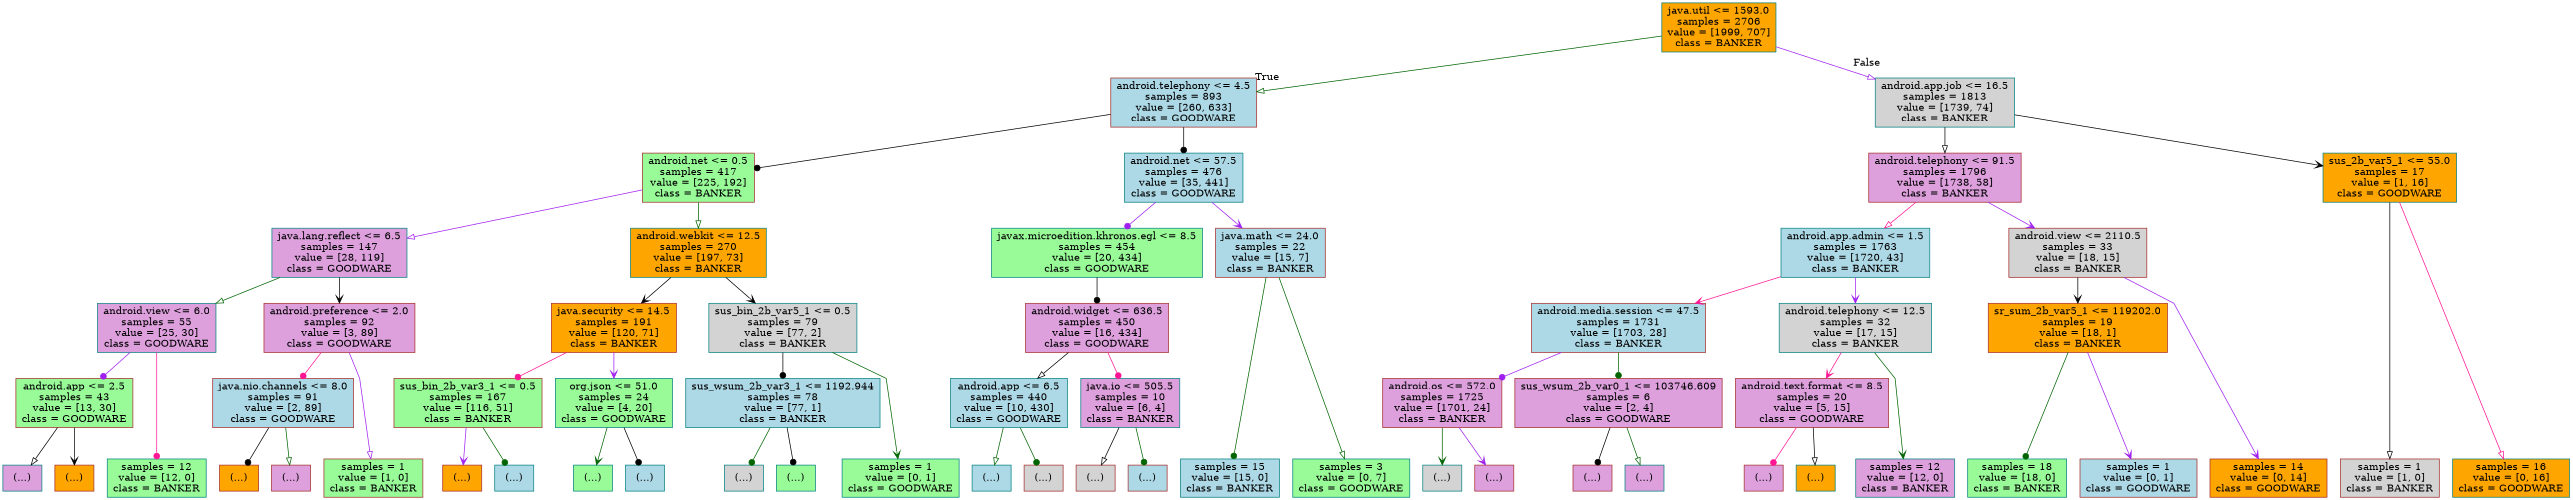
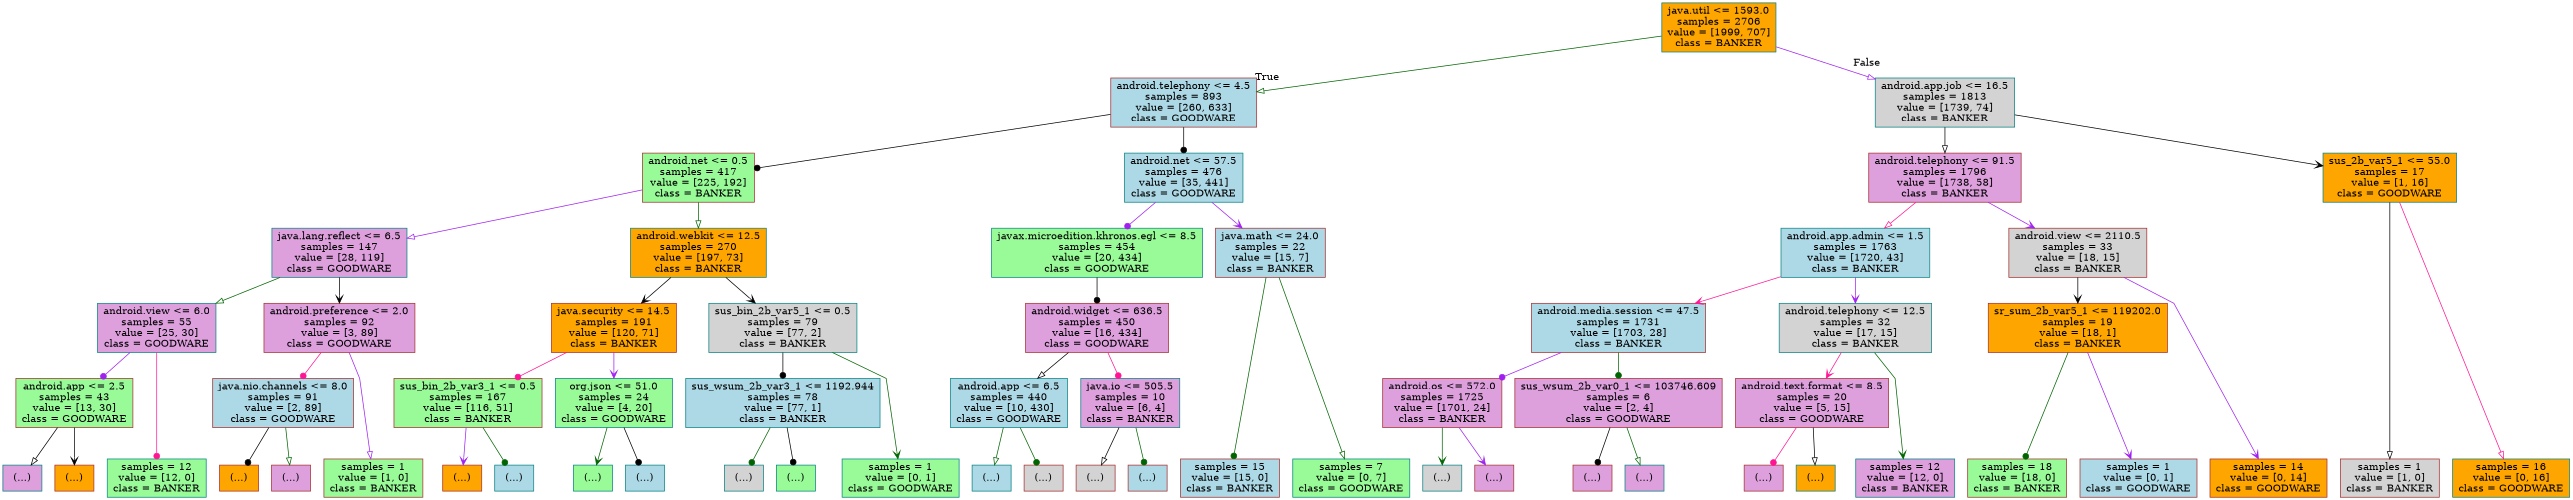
  digraph {
    ranksep=equally
    splines=polyline
    node [color=teal fillcolor=plum shape=box style=filled]
    edge [arrowhead=dot color=black]
    n1 [fillcolor=orange label="java.util <= 1593.0\nsamples = 2706\nvalue = [1999, 707]\nclass = BANKER"]
    n2 [color=brown fillcolor=lightblue label="android.telephony <= 4.5\nsamples = 893\nvalue = [260, 633]\nclass = GOODWARE"]
    n3 [fillcolor=lightgrey label="android.app.job <= 16.5\nsamples = 1813\nvalue = [1739, 74]\nclass = BANKER"]
    n4 [color=brown fillcolor=palegreen label="android.net <= 0.5\nsamples = 417\nvalue = [225, 192]\nclass = BANKER"]
    n5 [fillcolor=lightblue label="android.net <= 57.5\nsamples = 476\nvalue = [35, 441]\nclass = GOODWARE"]
    n6 [color=brown label="android.telephony <= 91.5\nsamples = 1796\nvalue = [1738, 58]\nclass = BANKER"]
    n7 [fillcolor=orange label="sus_2b_var5_1 <= 55.0\nsamples = 17\nvalue = [1, 16]\nclass = GOODWARE"]
    n8 [label="java.lang.reflect <= 6.5\nsamples = 147\nvalue = [28, 119]\nclass = GOODWARE"]
    n9 [fillcolor=orange label="android.webkit <= 12.5\nsamples = 270\nvalue = [197, 73]\nclass = BANKER"]
    n10 [fillcolor=palegreen label="javax.microedition.khronos.egl <= 8.5\nsamples = 454\nvalue = [20, 434]\nclass = GOODWARE"]
    n11 [color=brown fillcolor=lightblue label="java.math <= 24.0\nsamples = 22\nvalue = [15, 7]\nclass = BANKER"]
    n12 [fillcolor=lightblue label="android.app.admin <= 1.5\nsamples = 1763\nvalue = [1720, 43]\nclass = BANKER"]
    n13 [color=brown fillcolor=lightgrey label="android.view <= 2110.5\nsamples = 33\nvalue = [18, 15]\nclass = BANKER"]
    n14 [label="android.view <= 6.0\nsamples = 55\nvalue = [25, 30]\nclass = GOODWARE"]
    n15 [color=brown label="android.preference <= 2.0\nsamples = 92\nvalue = [3, 89]\nclass = GOODWARE"]
    n16 [color=brown fillcolor=orange label="java.security <= 14.5\nsamples = 191\nvalue = [120, 71]\nclass = BANKER"]
    n17 [fillcolor=lightgrey label="sus_bin_2b_var5_1 <= 0.5\nsamples = 79\nvalue = [77, 2]\nclass = BANKER"]
    n18 [color=brown label="android.widget <= 636.5\nsamples = 450\nvalue = [16, 434]\nclass = GOODWARE"]
    n19 [color=brown fillcolor=lightblue label="android.media.session <= 47.5\nsamples = 1731\nvalue = [1703, 28]\nclass = BANKER"]
    n20 [fillcolor=lightgrey label="android.telephony <= 12.5\nsamples = 32\nvalue = [17, 15]\nclass = BANKER"]
    n21 [color=brown fillcolor=orange label="sr_sum_2b_var5_1 <= 119202.0\nsamples = 19\nvalue = [18, 1]\nclass = BANKER"]
    n22 [color=brown fillcolor=palegreen label="android.app <= 2.5\nsamples = 43\nvalue = [13, 30]\nclass = GOODWARE"]
    n23 [color=brown fillcolor=lightblue label="java.nio.channels <= 8.0\nsamples = 91\nvalue = [2, 89]\nclass = GOODWARE"]
    n24 [color=brown fillcolor=palegreen label="sus_bin_2b_var3_1 <= 0.5\nsamples = 167\nvalue = [116, 51]\nclass = BANKER"]
    n25 [fillcolor=palegreen label="org.json <= 51.0\nsamples = 24\nvalue = [4, 20]\nclass = GOODWARE"]
    n26 [fillcolor=lightblue label="sus_wsum_2b_var3_1 <= 1192.944\nsamples = 78\nvalue = [77, 1]\nclass = BANKER"]
    n27 [fillcolor=lightblue label="android.app <= 6.5\nsamples = 440\nvalue = [10, 430]\nclass = GOODWARE"]
    n28 [label="java.io <= 505.5\nsamples = 10\nvalue = [6, 4]\nclass = BANKER"]
    n29 [color=brown label="android.os <= 572.0\nsamples = 1725\nvalue = [1701, 24]\nclass = BANKER"]
    n30 [color=brown label="sus_wsum_2b_var0_1 <= 103746.609\nsamples = 6\nvalue = [2, 4]\nclass = GOODWARE"]
    n31 [color=brown label="android.text.format <= 8.5\nsamples = 20\nvalue = [5, 15]\nclass = GOODWARE"]
    n32 [label="(...)"]
    n33 [color=brown fillcolor=orange label="(...)"]
    n34 [fillcolor=palegreen label="samples = 12\nvalue = [12, 0]\nclass = BANKER"]
    n35 [color=brown fillcolor=orange label="(...)"]
    n36 [color=brown label="(...)"]
    n37 [color=brown fillcolor=palegreen label="samples = 1\nvalue = [1, 0]\nclass = BANKER"]
    n38 [color=brown fillcolor=orange label="(...)"]
    n39 [fillcolor=lightblue label="(...)"]
    n40 [fillcolor=palegreen label="(...)"]
    n41 [fillcolor=lightblue label="(...)"]
    n42 [fillcolor=lightgrey label="(...)"]
    n43 [fillcolor=palegreen label="(...)"]
    n44 [fillcolor=palegreen label="samples = 1\nvalue = [0, 1]\nclass = GOODWARE"]
    n45 [fillcolor=lightblue label="(...)"]
    n46 [color=brown fillcolor=lightgrey label="(...)"]
    n47 [color=brown fillcolor=lightgrey label="(...)"]
    n48 [color=brown fillcolor=lightblue label="(...)"]
-   n49 [fillcolor=lightblue label="samples = 15\nvalue = [15, 0]\nclass = BANKER"]
-   n50 [fillcolor=palegreen label="samples = 3\nvalue = [0, 7]\nclass = GOODWARE"]
+   n49 [color=brown fillcolor=lightblue label="samples = 15\nvalue = [15, 0]\nclass = BANKER"]
+   n50 [fillcolor=palegreen label="samples = 7\nvalue = [0, 7]\nclass = GOODWARE"]
    n51 [fillcolor=lightgrey label="(...)"]
    n52 [color=brown label="(...)"]
    n53 [color=brown label="(...)"]
    n54 [label="(...)"]
    n55 [label="samples = 12\nvalue = [12, 0]\nclass = BANKER"]
    n56 [color=brown label="(...)"]
    n57 [fillcolor=orange label="(...)"]
    n58 [color=brown fillcolor=orange label="samples = 14\nvalue = [0, 14]\nclass = GOODWARE"]
-   n59 [fillcolor=palegreen label="samples = 18\nvalue = [18, 0]\nclass = BANKER"]
+   n59 [color=brown fillcolor=palegreen label="samples = 18\nvalue = [18, 0]\nclass = BANKER"]
    n60 [color=brown fillcolor=lightblue label="samples = 1\nvalue = [0, 1]\nclass = GOODWARE"]
    n61 [color=brown fillcolor=lightgrey label="samples = 1\nvalue = [1, 0]\nclass = BANKER"]
    n62 [fillcolor=orange label="samples = 16\nvalue = [0, 16]\nclass = GOODWARE"]
    subgraph sub_1 {
      rank=same
      n1
    }
    subgraph sub_2 {
      rank=same
      n2
      n3
    }
    subgraph sub_3 {
      rank=same
      n4
      n5
      n6
      n7
    }
    subgraph sub_4 {
      rank=same
      n8
      n9
      n10
      n11
      n12
      n13
    }
    subgraph sub_5 {
      rank=same
      n14
      n15
      n16
      n17
      n18
      n19
      n20
      n21
    }
    subgraph sub_6 {
      rank=same
      n22
      n23
      n24
      n25
      n26
      n27
      n28
      n29
      n30
      n31
    }
    subgraph sub_7 {
      rank=same
      n32
      n33
      n34
      n35
      n36
      n37
      n38
      n39
      n40
      n41
      n42
      n43
      n44
      n45
      n46
      n47
      n48
      n49
      n50
      n51
      n52
      n53
      n54
      n55
      n56
      n57
      n58
      n59
      n60
      n61
      n62
    }
    n1 -> n2 [arrowhead=onormal color=darkgreen headlabel=True labelangle=45 labeldistance=2.5]
    n1 -> n3 [arrowhead=onormal color=purple headlabel=False labelangle=-45 labeldistance=2.5]
    n2 -> n4
    n2 -> n5
    n3 -> n6 [arrowhead=onormal]
    n3 -> n7 [arrowhead=vee]
    n4 -> n8 [arrowhead=onormal color=purple]
    n4 -> n9 [arrowhead=onormal color=darkgreen]
    n5 -> n10 [color=purple]
    n5 -> n11 [arrowhead=vee color=purple]
    n6 -> n12 [arrowhead=onormal color=deeppink]
    n6 -> n13 [arrowhead=vee color=purple]
    n7 -> n61 [arrowhead=onormal]
    n7 -> n62 [arrowhead=onormal color=deeppink]
    n8 -> n14 [arrowhead=onormal color=darkgreen]
    n8 -> n15 [arrowhead=vee]
    n9 -> n16 [arrowhead=vee]
    n9 -> n17 [arrowhead=vee]
    n10 -> n18
    n11 -> n49 [color=darkgreen]
    n11 -> n50 [arrowhead=onormal color=darkgreen]
    n12 -> n19 [arrowhead=vee color=deeppink]
    n12 -> n20 [arrowhead=vee color=purple]
    n13 -> n21 [arrowhead=vee]
    n13 -> n58 [arrowhead=vee color=purple]
    n14 -> n22 [color=purple]
    n14 -> n34 [color=deeppink]
    n15 -> n23 [color=deeppink]
    n15 -> n37 [arrowhead=onormal color=purple]
    n16 -> n24 [color=deeppink]
    n16 -> n25 [arrowhead=vee color=purple]
    n17 -> n26
    n17 -> n44 [arrowhead=vee color=darkgreen]
    n18 -> n27 [arrowhead=onormal]
    n18 -> n28 [color=deeppink]
    n19 -> n29 [color=purple]
    n19 -> n30 [color=darkgreen]
    n20 -> n31 [arrowhead=vee color=deeppink]
    n20 -> n55 [arrowhead=vee color=darkgreen]
    n21 -> n59 [color=darkgreen]
    n21 -> n60 [arrowhead=vee color=purple]
    n22 -> n32 [arrowhead=onormal]
    n22 -> n33 [arrowhead=vee]
    n23 -> n35
    n23 -> n36 [arrowhead=onormal color=darkgreen]
    n24 -> n38 [arrowhead=vee color=purple]
    n24 -> n39 [color=darkgreen]
    n25 -> n40 [arrowhead=vee color=darkgreen]
    n25 -> n41
    n26 -> n42 [color=darkgreen]
    n26 -> n43
    n27 -> n45 [arrowhead=onormal color=darkgreen]
    n27 -> n46 [color=darkgreen]
    n28 -> n47 [arrowhead=onormal]
    n28 -> n48 [color=darkgreen]
    n29 -> n51 [arrowhead=vee color=darkgreen]
    n29 -> n52 [arrowhead=vee color=purple]
    n30 -> n53
    n30 -> n54 [arrowhead=onormal color=darkgreen]
    n31 -> n56 [color=deeppink]
    n31 -> n57 [arrowhead=onormal]
  }
